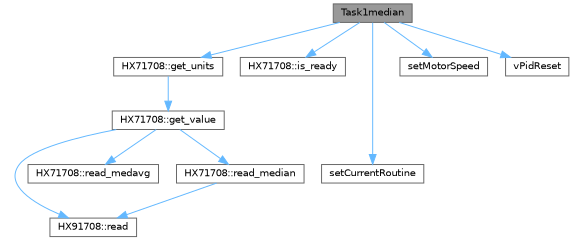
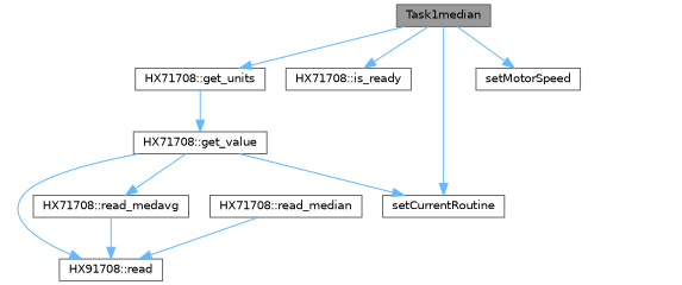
  digraph {
    rankdir=TB
    node [color=grey40 fillcolor=white fontname=Helvetica fontsize=10 shape=box style=filled]
    edge [color=steelblue1 fontname=Helvetica fontsize=10 labelfontname=Helvetica labelfontsize=10 style=solid]
    n1 [color=gray40 fillcolor=grey60 fontcolor=black height=0.2 label=Task1median width=0.4]
    n2 [height=0.2 label="HX71708::get_units" width=0.4]
    n3 [height=0.2 label="HX71708::is_ready" width=0.4]
    n4 [height=0.2 label=setCurrentRoutine width=0.4]
    n5 [height=0.2 label=setMotorSpeed width=0.4]
-   n6 [height=0.2 label=vPidReset width=0.4]
    n7 [height=0.2 label="HX71708::get_value" width=0.4]
    n8 [height=0.2 label="HX91708::read" width=0.4]
    n9 [height=0.2 label="HX71708::read_medavg" width=0.4]
    n10 [height=0.2 label="HX71708::read_median" width=0.4]
    n1 -> n2
    n1 -> n3
    n1 -> n4
    n1 -> n5
-   n1 -> n6
    n2 -> n7
    n7 -> n8
    n7 -> n9
-   n7 -> n10
+   n7 -> n4
+   n9 -> n8
    n10 -> n8
  }
